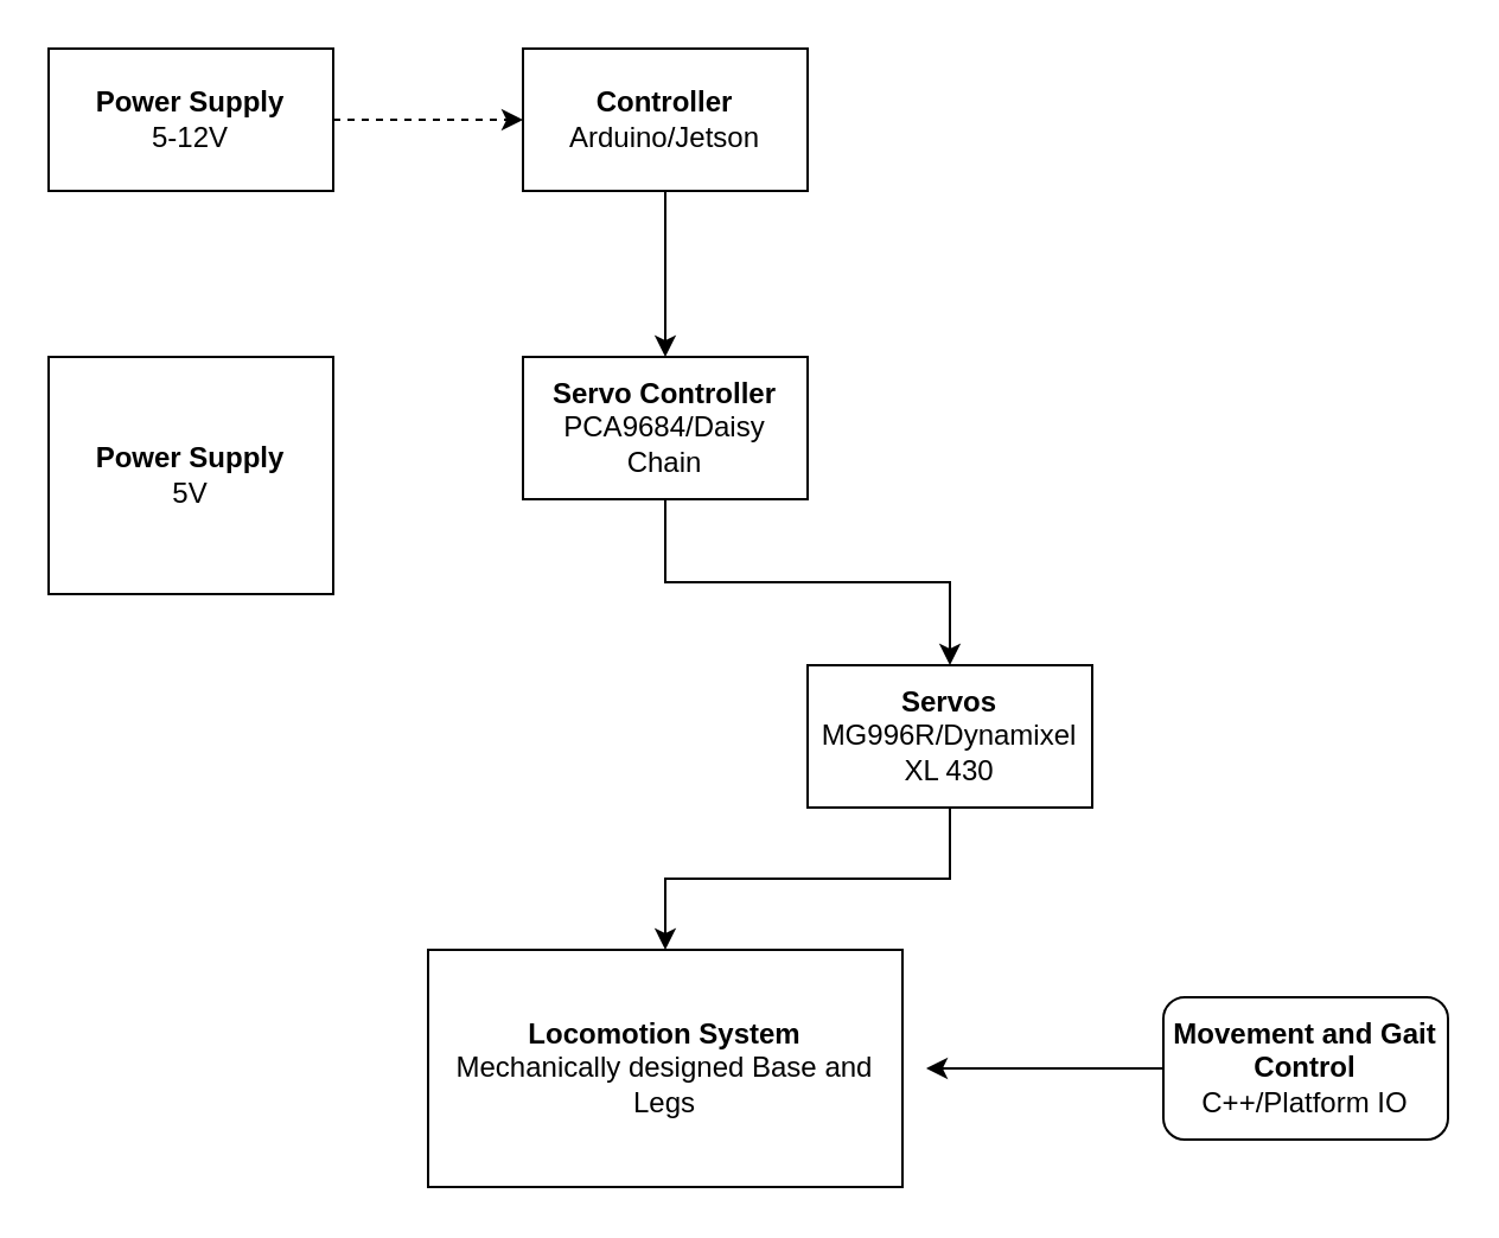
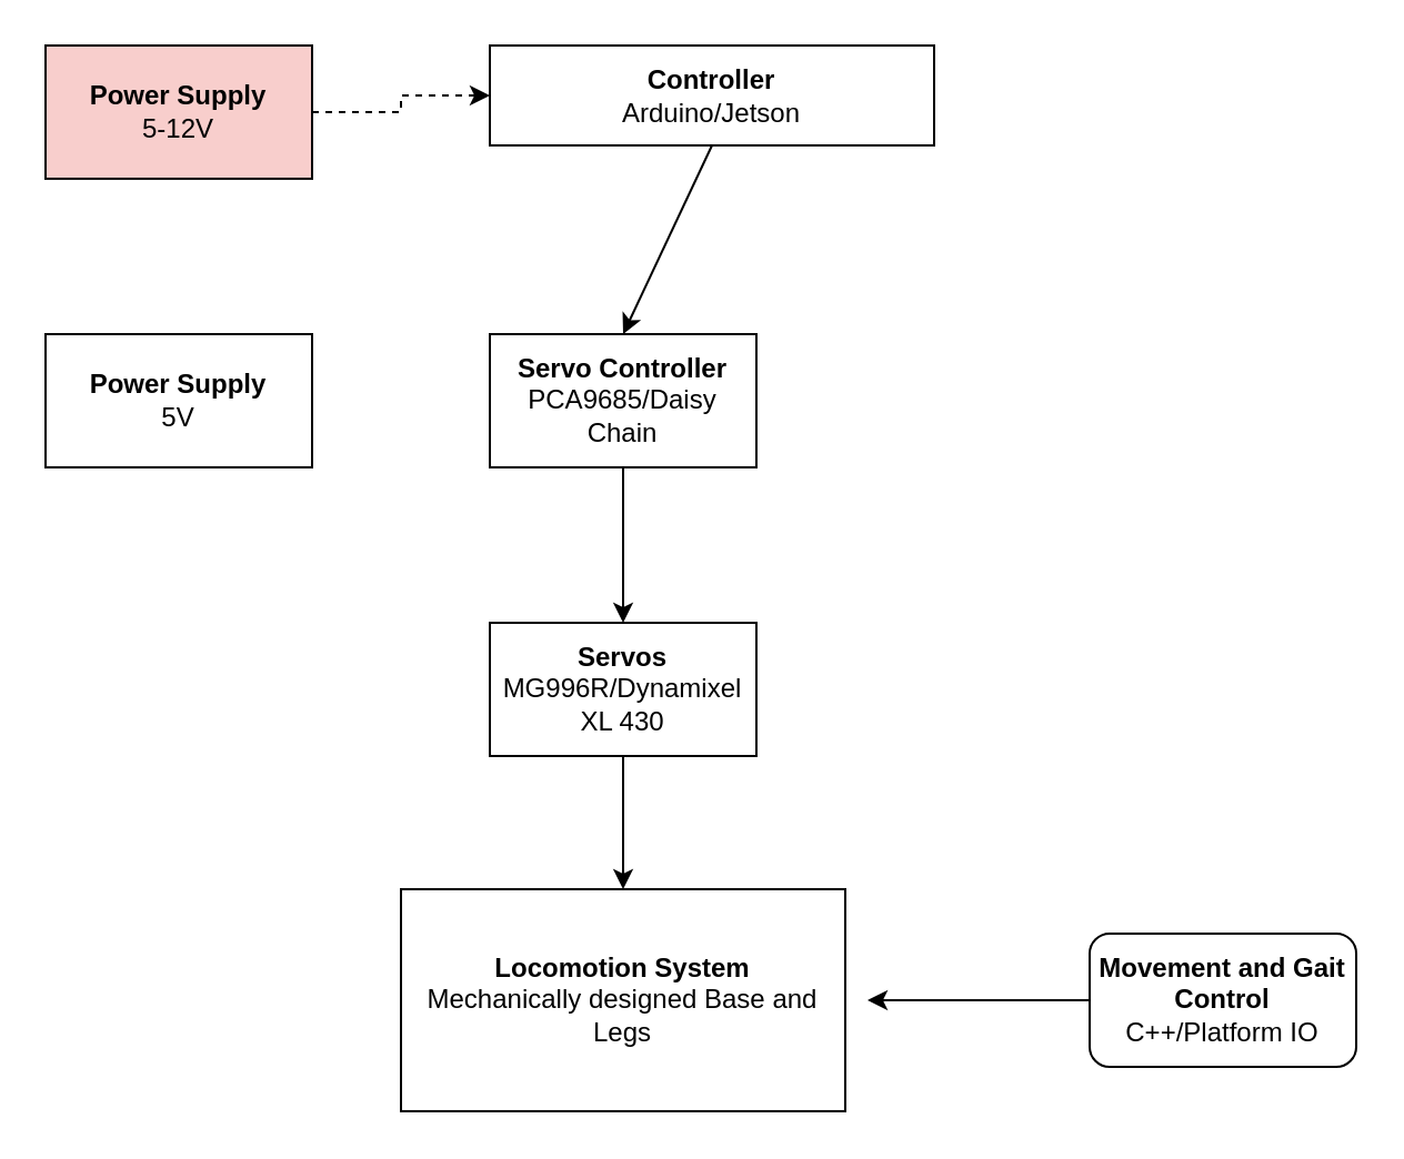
  <mxCell id="0" />
  <mxCell id="1" parent="0" />
- <mxCell id="2" value="&lt;div&gt;&lt;b&gt;Controller&lt;/b&gt;&lt;/div&gt;&lt;div&gt;Arduino/Jetson&lt;br&gt;&lt;/div&gt;" style="rounded=0;whiteSpace=wrap;html=1;" vertex="1" parent="1"><mxGeometry x="220" y="20" width="120" height="60" as="geometry" /></mxCell>
+ <mxCell id="2" value="&lt;div&gt;&lt;b&gt;Controller&lt;/b&gt;&lt;/div&gt;&lt;div&gt;Arduino/Jetson&lt;br&gt;&lt;/div&gt;" style="rounded=0;whiteSpace=wrap;html=1;" vertex="1" parent="1"><mxGeometry x="220" y="20" width="200" height="45" as="geometry" /></mxCell>
  <mxCell id="3" value="&lt;div&gt;&lt;b&gt;Locomotion System&lt;/b&gt;&lt;/div&gt;&lt;div&gt;Mechanically designed Base and Legs&lt;br&gt;&lt;/div&gt;" style="rounded=0;whiteSpace=wrap;html=1;" vertex="1" parent="1"><mxGeometry x="180" y="400" width="200" height="100" as="geometry" /></mxCell>
  <mxCell id="4" style="edgeStyle=orthogonalEdgeStyle;rounded=0;orthogonalLoop=1;jettySize=auto;html=1;exitX=0.5;exitY=1;exitDx=0;exitDy=0;" edge="1" parent="1" source="5" target="8"><mxGeometry relative="1" as="geometry" /></mxCell>
- <mxCell id="5" value="&lt;div&gt;&lt;b&gt;Servo Controller&lt;/b&gt;&lt;/div&gt;&lt;div&gt;PCA9684/Daisy Chain&lt;br&gt;&lt;/div&gt;" style="rounded=0;whiteSpace=wrap;html=1;" vertex="1" parent="1"><mxGeometry x="220" y="150" width="120" height="60" as="geometry" /></mxCell>
+ <mxCell id="5" value="&lt;div&gt;&lt;b&gt;Servo Controller&lt;/b&gt;&lt;/div&gt;&lt;div&gt;PCA9685/Daisy Chain&lt;br&gt;&lt;/div&gt;" style="rounded=0;whiteSpace=wrap;html=1;" vertex="1" parent="1"><mxGeometry x="220" y="150" width="120" height="60" as="geometry" /></mxCell>
  <mxCell id="6" value="" style="endArrow=classic;html=1;rounded=0;exitX=0.5;exitY=1;exitDx=0;exitDy=0;entryX=0.5;entryY=0;entryDx=0;entryDy=0;" edge="1" parent="1" source="2" target="5"><mxGeometry width="50" height="50" relative="1" as="geometry"><mxPoint x="570" y="430" as="sourcePoint" /><mxPoint x="620" y="380" as="targetPoint" /></mxGeometry></mxCell>
  <mxCell id="7" style="edgeStyle=orthogonalEdgeStyle;rounded=0;orthogonalLoop=1;jettySize=auto;html=1;exitX=0.5;exitY=1;exitDx=0;exitDy=0;" edge="1" parent="1" source="8" target="3"><mxGeometry relative="1" as="geometry" /></mxCell>
- <mxCell id="8" value="&lt;div&gt;&lt;b&gt;Servos&lt;/b&gt;&lt;/div&gt;&lt;div&gt;MG996R/Dynamixel XL 430&lt;br&gt;&lt;/div&gt;" style="rounded=0;whiteSpace=wrap;html=1;" vertex="1" parent="1"><mxGeometry x="340" y="280" width="120" height="60" as="geometry" /></mxCell>
+ <mxCell id="8" value="&lt;div&gt;&lt;b&gt;Servos&lt;/b&gt;&lt;/div&gt;&lt;div&gt;MG996R/Dynamixel XL 430&lt;br&gt;&lt;/div&gt;" style="rounded=0;whiteSpace=wrap;html=1;" vertex="1" parent="1"><mxGeometry x="220" y="280" width="120" height="60" as="geometry" /></mxCell>
  <mxCell id="9" style="edgeStyle=orthogonalEdgeStyle;rounded=0;orthogonalLoop=1;jettySize=auto;html=1;exitX=1;exitY=0.5;exitDx=0;exitDy=0;entryX=0;entryY=0.5;entryDx=0;entryDy=0;dashed=1;" edge="1" parent="1" source="10" target="2"><mxGeometry relative="1" as="geometry" /></mxCell>
- <mxCell id="10" value="&lt;div&gt;&lt;b&gt;Power Supply&lt;/b&gt;&lt;/div&gt;&lt;div&gt;5-12V&lt;br&gt;&lt;/div&gt;" style="rounded=0;whiteSpace=wrap;html=1;" vertex="1" parent="1"><mxGeometry x="20" y="20" width="120" height="60" as="geometry" /></mxCell>
- <mxCell id="11" value="&lt;div&gt;&lt;b&gt;Power Supply&lt;/b&gt;&lt;/div&gt;&lt;div&gt;5V&lt;br&gt;&lt;/div&gt;" style="rounded=0;whiteSpace=wrap;html=1;" vertex="1" parent="1"><mxGeometry x="20" y="150" width="120" height="100" as="geometry" /></mxCell>
+ <mxCell id="10" value="&lt;div&gt;&lt;b&gt;Power Supply&lt;/b&gt;&lt;/div&gt;&lt;div&gt;5-12V&lt;br&gt;&lt;/div&gt;" style="rounded=0;whiteSpace=wrap;html=1;fillColor=#f8cecc;" vertex="1" parent="1"><mxGeometry x="20" y="20" width="120" height="60" as="geometry" /></mxCell>
+ <mxCell id="11" value="&lt;div&gt;&lt;b&gt;Power Supply&lt;/b&gt;&lt;/div&gt;&lt;div&gt;5V&lt;br&gt;&lt;/div&gt;" style="rounded=0;whiteSpace=wrap;html=1;" vertex="1" parent="1"><mxGeometry x="20" y="150" width="120" height="60" as="geometry" /></mxCell>
  <mxCell id="12" style="edgeStyle=orthogonalEdgeStyle;rounded=0;orthogonalLoop=1;jettySize=auto;html=1;exitX=0;exitY=0.5;exitDx=0;exitDy=0;" edge="1" parent="1" source="13"><mxGeometry relative="1" as="geometry"><mxPoint x="390" y="450" as="targetPoint" /></mxGeometry></mxCell>
  <mxCell id="13" value="&lt;div&gt;&lt;b&gt;Movement and Gait Control&lt;/b&gt;&lt;/div&gt;&lt;div&gt;C++/Platform IO&lt;br&gt;&lt;/div&gt;" style="whiteSpace=wrap;html=1;rounded=1;" vertex="1" parent="1"><mxGeometry x="490" y="420" width="120" height="60" as="geometry" /></mxCell>
